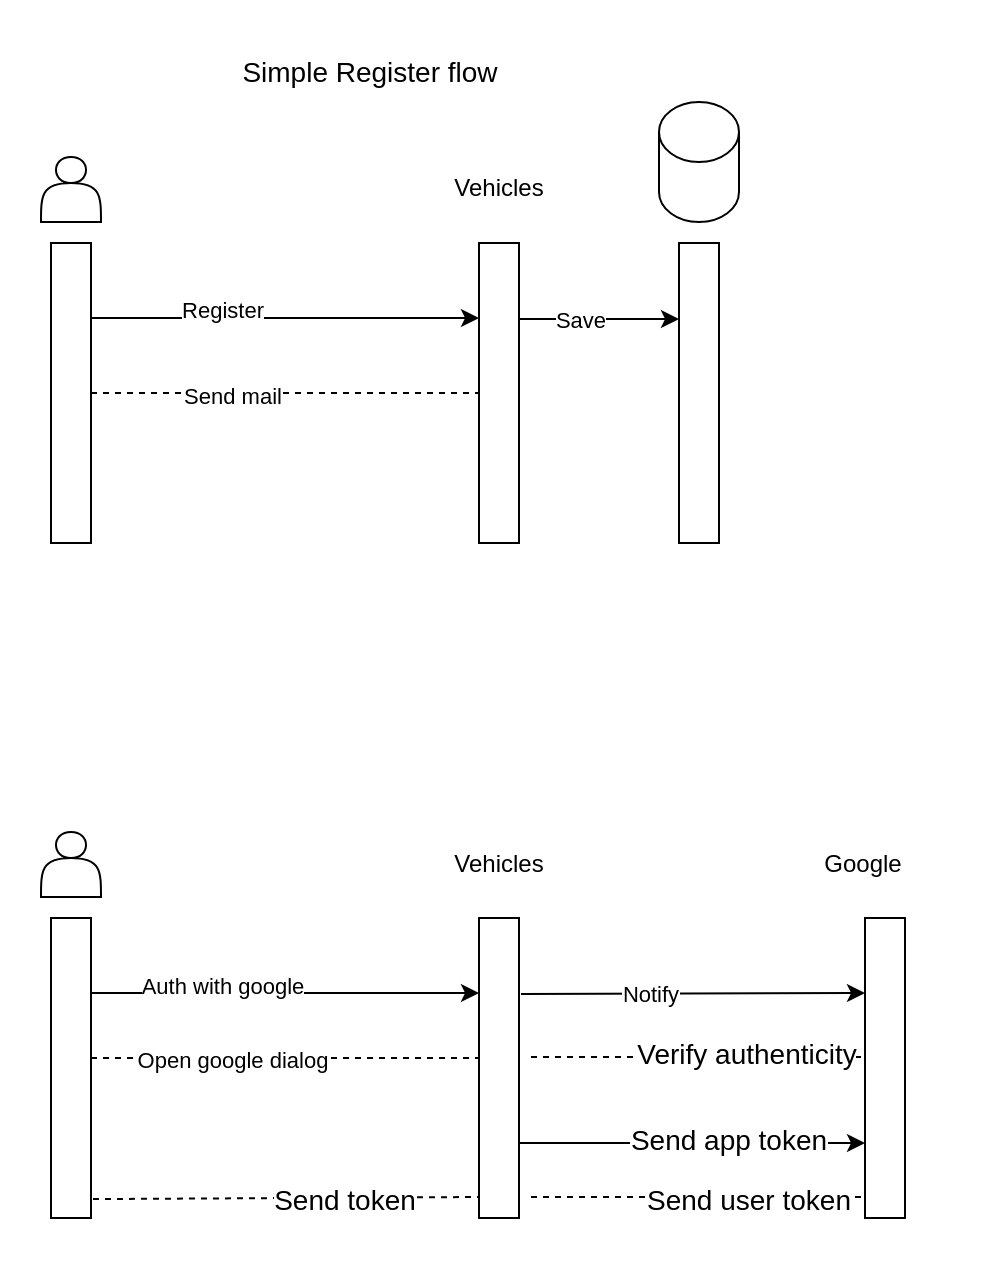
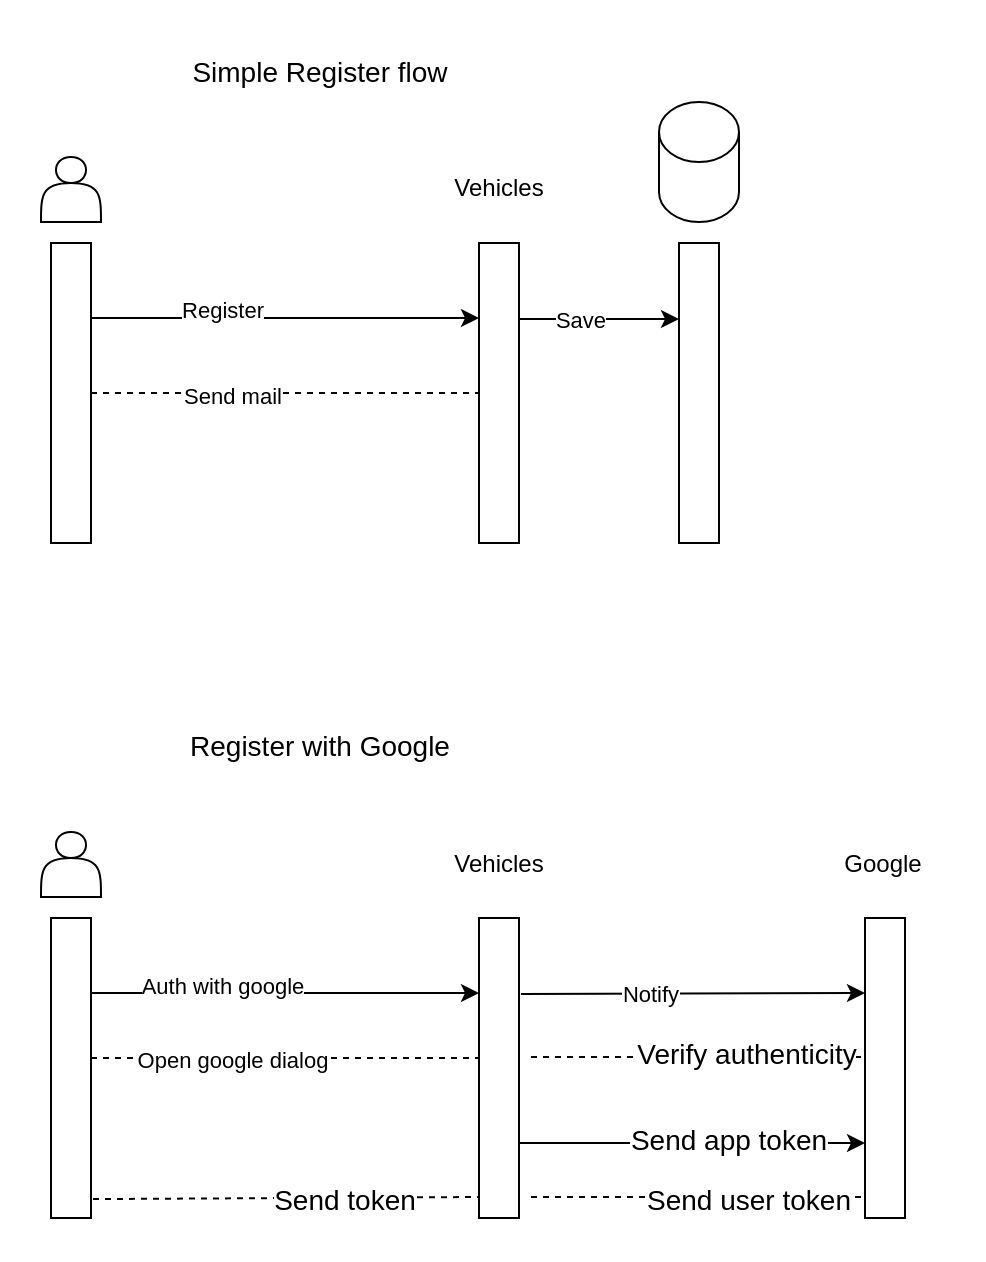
  <mxCell id="0" />
  <mxCell id="1" parent="0" />
  <mxCell id="2" value="" style="shape=actor;whiteSpace=wrap;html=1;" vertex="1" parent="1"><mxGeometry x="20" y="78" width="30" height="32.5" as="geometry" /></mxCell>
  <mxCell id="3" value="" style="edgeStyle=none;html=1;" edge="1" parent="1"><mxGeometry relative="1" as="geometry"><mxPoint x="259" y="159" as="sourcePoint" /><mxPoint x="339" y="159" as="targetPoint" /></mxGeometry></mxCell>
  <mxCell id="4" value="Save" style="edgeLabel;html=1;align=center;verticalAlign=middle;resizable=0;points=[];" vertex="1" connectable="0" parent="3"><mxGeometry x="-0.25" relative="1" as="geometry"><mxPoint as="offset" /></mxGeometry></mxCell>
  <mxCell id="5" value="" style="whiteSpace=wrap;html=1;" vertex="1" parent="1"><mxGeometry x="239" y="121" width="20" height="150" as="geometry" /></mxCell>
  <mxCell id="6" value="Vehicles" style="text;html=1;align=center;verticalAlign=middle;resizable=0;points=[];autosize=1;strokeColor=none;fillColor=none;" vertex="1" parent="1"><mxGeometry x="214" y="79.25" width="70" height="30" as="geometry" /></mxCell>
  <mxCell id="7" value="" style="shape=cylinder3;whiteSpace=wrap;html=1;boundedLbl=1;backgroundOutline=1;size=15;" vertex="1" parent="1"><mxGeometry x="329" y="50.5" width="40" height="60" as="geometry" /></mxCell>
  <mxCell id="8" style="edgeStyle=none;html=1;entryX=0;entryY=0.25;entryDx=0;entryDy=0;exitX=1;exitY=0.25;exitDx=0;exitDy=0;" edge="1" parent="1" source="10" target="5"><mxGeometry relative="1" as="geometry" /></mxCell>
  <mxCell id="9" value="Register" style="edgeLabel;html=1;align=center;verticalAlign=middle;resizable=0;points=[];" vertex="1" connectable="0" parent="8"><mxGeometry x="-0.325" y="4" relative="1" as="geometry"><mxPoint as="offset" /></mxGeometry></mxCell>
  <mxCell id="10" value="" style="whiteSpace=wrap;html=1;" vertex="1" parent="1"><mxGeometry x="25" y="121" width="20" height="150" as="geometry" /></mxCell>
  <mxCell id="11" value="" style="endArrow=none;dashed=1;html=1;exitX=1;exitY=0.5;exitDx=0;exitDy=0;entryX=0;entryY=0.5;entryDx=0;entryDy=0;" edge="1" parent="1" source="10" target="5"><mxGeometry width="50" height="50" relative="1" as="geometry"><mxPoint x="75" y="271" as="sourcePoint" /><mxPoint x="125" y="221" as="targetPoint" /></mxGeometry></mxCell>
  <mxCell id="12" value="Send mail" style="edgeLabel;html=1;align=center;verticalAlign=middle;resizable=0;points=[];" vertex="1" connectable="0" parent="11"><mxGeometry x="-0.275" y="-1" relative="1" as="geometry"><mxPoint as="offset" /></mxGeometry></mxCell>
  <mxCell id="13" value="" style="whiteSpace=wrap;html=1;" vertex="1" parent="1"><mxGeometry x="339" y="121" width="20" height="150" as="geometry" /></mxCell>
- <mxCell id="14" value="&lt;font style=&quot;font-size: 14px;&quot;&gt;Simple Register flow&lt;/font&gt;" style="text;html=1;strokeColor=none;fillColor=none;align=center;verticalAlign=middle;whiteSpace=wrap;rounded=0;" vertex="1" parent="1"><mxGeometry x="110" y="20.5" width="150" height="30" as="geometry" /></mxCell>
+ <mxCell id="14" value="&lt;font style=&quot;font-size: 14px;&quot;&gt;Simple Register flow&lt;/font&gt;" style="text;html=1;strokeColor=none;fillColor=none;align=center;verticalAlign=middle;whiteSpace=wrap;rounded=0;" vertex="1" parent="1"><mxGeometry x="85" y="20.5" width="150" height="30" as="geometry" /></mxCell>
  <mxCell id="15" value="" style="shape=actor;whiteSpace=wrap;html=1;" vertex="1" parent="1"><mxGeometry x="20" y="415.5" width="30" height="32.5" as="geometry" /></mxCell>
  <mxCell id="16" value="" style="edgeStyle=none;html=1;entryX=0;entryY=0.25;entryDx=0;entryDy=0;" edge="1" parent="1" target="27"><mxGeometry relative="1" as="geometry"><mxPoint x="260" y="496.5" as="sourcePoint" /><mxPoint x="340" y="496.5" as="targetPoint" /></mxGeometry></mxCell>
  <mxCell id="17" value="Notify" style="edgeLabel;html=1;align=center;verticalAlign=middle;resizable=0;points=[];" vertex="1" connectable="0" parent="16"><mxGeometry x="-0.25" relative="1" as="geometry"><mxPoint as="offset" /></mxGeometry></mxCell>
  <mxCell id="18" style="edgeStyle=none;html=1;exitX=1;exitY=0.75;exitDx=0;exitDy=0;entryX=0;entryY=0.75;entryDx=0;entryDy=0;fontSize=14;" edge="1" parent="1" source="20" target="27"><mxGeometry relative="1" as="geometry" /></mxCell>
  <mxCell id="19" value="Send app token" style="edgeLabel;html=1;align=center;verticalAlign=middle;resizable=0;points=[];fontSize=14;" vertex="1" connectable="0" parent="18"><mxGeometry x="0.202" y="2" relative="1" as="geometry"><mxPoint as="offset" /></mxGeometry></mxCell>
  <mxCell id="20" value="" style="whiteSpace=wrap;html=1;" vertex="1" parent="1"><mxGeometry x="239" y="458.5" width="20" height="150" as="geometry" /></mxCell>
  <mxCell id="21" value="Vehicles" style="text;html=1;align=center;verticalAlign=middle;resizable=0;points=[];autosize=1;strokeColor=none;fillColor=none;" vertex="1" parent="1"><mxGeometry x="214" y="416.75" width="70" height="30" as="geometry" /></mxCell>
  <mxCell id="22" style="edgeStyle=none;html=1;entryX=0;entryY=0.25;entryDx=0;entryDy=0;exitX=1;exitY=0.25;exitDx=0;exitDy=0;" edge="1" parent="1" source="24" target="20"><mxGeometry relative="1" as="geometry" /></mxCell>
  <mxCell id="23" value="Auth with google" style="edgeLabel;html=1;align=center;verticalAlign=middle;resizable=0;points=[];" vertex="1" connectable="0" parent="22"><mxGeometry x="-0.325" y="4" relative="1" as="geometry"><mxPoint as="offset" /></mxGeometry></mxCell>
  <mxCell id="24" value="" style="whiteSpace=wrap;html=1;" vertex="1" parent="1"><mxGeometry x="25" y="458.5" width="20" height="150" as="geometry" /></mxCell>
  <mxCell id="25" value="" style="endArrow=none;dashed=1;html=1;exitX=1;exitY=0.5;exitDx=0;exitDy=0;entryX=0;entryY=0.5;entryDx=0;entryDy=0;" edge="1" parent="1"><mxGeometry width="50" height="50" relative="1" as="geometry"><mxPoint x="45" y="528.5" as="sourcePoint" /><mxPoint x="239" y="528.5" as="targetPoint" /></mxGeometry></mxCell>
  <mxCell id="26" value="Open google dialog" style="edgeLabel;html=1;align=center;verticalAlign=middle;resizable=0;points=[];" vertex="1" connectable="0" parent="25"><mxGeometry x="-0.275" y="-1" relative="1" as="geometry"><mxPoint as="offset" /></mxGeometry></mxCell>
  <mxCell id="27" value="" style="whiteSpace=wrap;html=1;" vertex="1" parent="1"><mxGeometry x="432" y="458.5" width="20" height="150" as="geometry" /></mxCell>
- <mxCell id="29" value="Google" style="text;html=1;align=center;verticalAlign=middle;resizable=0;points=[];autosize=1;strokeColor=none;fillColor=none;" vertex="1" parent="1"><mxGeometry x="401" y="416.75" width="60" height="30" as="geometry" /></mxCell>
+ <mxCell id="28" value="&lt;font style=&quot;font-size: 14px;&quot;&gt;Register with Google&lt;/font&gt;" style="text;html=1;strokeColor=none;fillColor=none;align=center;verticalAlign=middle;whiteSpace=wrap;rounded=0;" vertex="1" parent="1"><mxGeometry x="85" y="358" width="150" height="30" as="geometry" /></mxCell>
+ <mxCell id="29" value="Google" style="text;html=1;align=center;verticalAlign=middle;resizable=0;points=[];autosize=1;strokeColor=none;fillColor=none;" vertex="1" parent="1"><mxGeometry x="411" y="416.75" width="60" height="30" as="geometry" /></mxCell>
  <mxCell id="30" value="" style="endArrow=none;dashed=1;html=1;fontSize=14;" edge="1" parent="1"><mxGeometry width="50" height="50" relative="1" as="geometry"><mxPoint x="265" y="528" as="sourcePoint" /><mxPoint x="432" y="528" as="targetPoint" /></mxGeometry></mxCell>
  <mxCell id="31" value="Verify authenticity" style="edgeLabel;html=1;align=center;verticalAlign=middle;resizable=0;points=[];fontSize=14;" vertex="1" connectable="0" parent="30"><mxGeometry x="0.281" y="2" relative="1" as="geometry"><mxPoint as="offset" /></mxGeometry></mxCell>
  <mxCell id="32" value="" style="endArrow=none;dashed=1;html=1;fontSize=14;" edge="1" parent="1"><mxGeometry width="50" height="50" relative="1" as="geometry"><mxPoint x="265" y="598" as="sourcePoint" /><mxPoint x="432" y="598" as="targetPoint" /></mxGeometry></mxCell>
  <mxCell id="33" value="Send user token" style="edgeLabel;html=1;align=center;verticalAlign=middle;resizable=0;points=[];fontSize=14;" vertex="1" connectable="0" parent="32"><mxGeometry x="0.293" y="-1" relative="1" as="geometry"><mxPoint as="offset" /></mxGeometry></mxCell>
  <mxCell id="34" value="" style="endArrow=none;dashed=1;html=1;fontSize=14;exitX=1.05;exitY=0.937;exitDx=0;exitDy=0;exitPerimeter=0;" edge="1" parent="1" source="24"><mxGeometry width="50" height="50" relative="1" as="geometry"><mxPoint x="72" y="598" as="sourcePoint" /><mxPoint x="239" y="598" as="targetPoint" /></mxGeometry></mxCell>
  <mxCell id="35" value="Send token" style="edgeLabel;html=1;align=center;verticalAlign=middle;resizable=0;points=[];fontSize=14;" vertex="1" connectable="0" parent="34"><mxGeometry x="0.293" y="-1" relative="1" as="geometry"><mxPoint as="offset" /></mxGeometry></mxCell>
